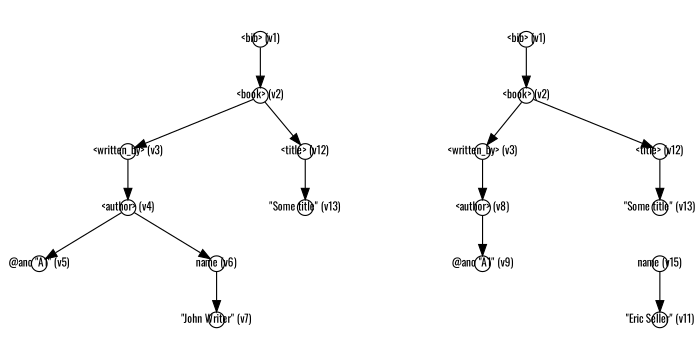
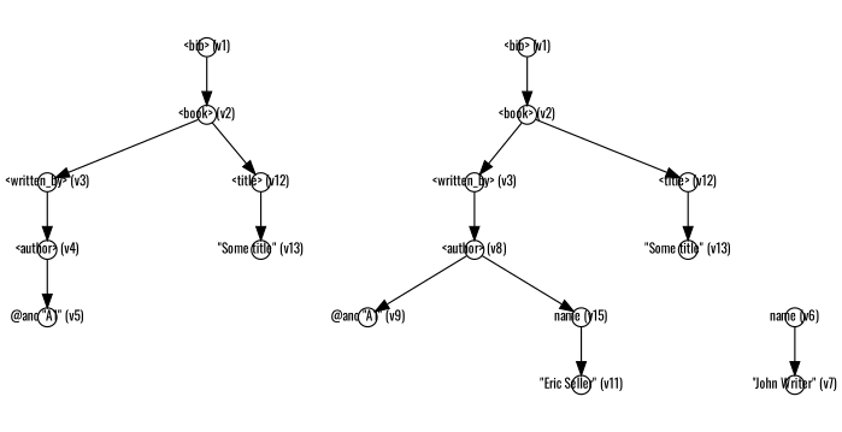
  digraph {
    fontname=Oswald
    nodesep=2
    rankdir=TB
    node [fixedsize=true fontname=Oswald fontsize=10 shape=circle]
    edge [fontname=Oswald fontsize=10]
    n1 [label="<bib> (v1)" width=0.2]
    n2 [label="<bib> (v1)" width=0.2]
    n3 [label="<book> (v2)" width=0.2]
    n4 [label="<book> (v2)" width=0.2]
    n5 [label="<written_by> (v3)" width=0.2]
    n6 [label="<written_by> (v3)" width=0.2]
    n7 [label="<title> (v12)" width=0.2]
    n8 [label="<title> (v12)" width=0.2]
    n9 [label="<author> (v4)" width=0.2]
    n10 [label="<author> (v8)" width=0.2]
    n11 [label="\"Some title\" (v13)" width=0.2]
    n12 [label="\"Some title\" (v13)" width=0.2]
    n13 [label="@ano \"A1\" (v5)" width=0.2]
    n14 [label="name (v6)" width=0.2]
    n15 [label="@ano \"A1\" (v9)" width=0.2]
    n16 [label="name (v15)" width=0.2]
    n17 [label="\"John Writer\" (v7)" width=0.2]
    n18 [label="\"Eric Seller\" (v11)" width=0.2]
    subgraph sub_1 {
      rank=same
      n1
      n2
    }
    subgraph sub_2 {
      rank=same
      n3
      n4
    }
    subgraph sub_3 {
      rank=same
      n5
      n6
      n7
      n8
    }
    subgraph sub_4 {
      rank=same
      n9
      n10
      n11
      n12
    }
    subgraph sub_5 {
      rank=same
      n13
      n14
      n15
      n16
    }
    n1 -> n3
    n2 -> n4
    n3 -> n5
    n3 -> n7
    n4 -> n6
    n4 -> n8
    n5 -> n9
    n6 -> n10
    n7 -> n11
    n8 -> n12
    n9 -> n13
-   n9 -> n14
    n10 -> n15
+   n10 -> n16
    n14 -> n17
    n16 -> n18
  }
